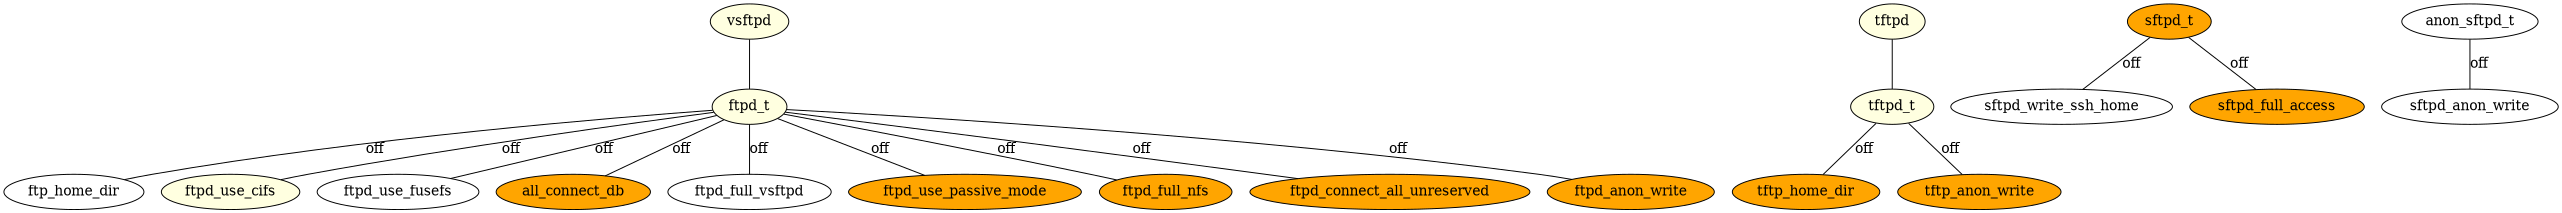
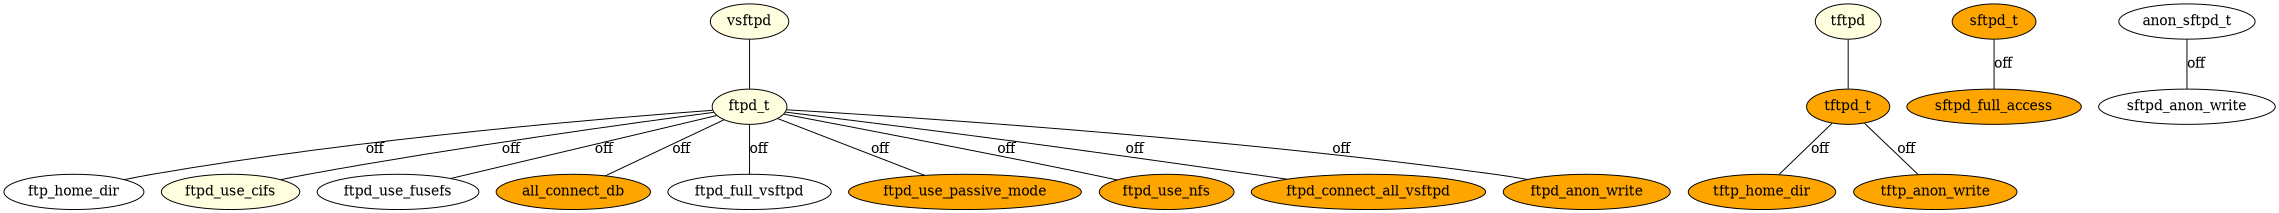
  graph {
    rankdir=TB
    node [fillcolor=orange style=filled]
    vsftpd [fillcolor=lightyellow]
    ftpd_t [fillcolor=lightyellow]
    ftp_home_dir [fillcolor=white]
    ftpd_use_cifs [fillcolor=lightyellow]
    ftpd_use_fusefs [fillcolor=white]
    n6 [label=all_connect_db]
    n7 [fillcolor=white label=ftpd_full_vsftpd]
    ftpd_use_passive_mode
-   ftpd_use_nfs [label=ftpd_full_nfs]
-   ftpd_connect_all_unreserved
+   ftpd_use_nfs
+   ftpd_connect_all_unreserved [label=ftpd_connect_all_vsftpd]
    ftpd_anon_write
-   tftpd_t [fillcolor=lightyellow]
+   tftpd_t
    tftp_home_dir
    tftp_anon_write
-   sftpd_write_ssh_home [fillcolor=white]
    sftpd_t
    sftpd_full_access
    anon_sftpd_t [fillcolor=white]
    sftpd_anon_write [fillcolor=white]
    tftpd [fillcolor=lightyellow]
    vsftpd -- ftpd_t
    ftpd_t -- ftp_home_dir [label=off]
    ftpd_t -- ftpd_use_cifs [label=off]
    ftpd_t -- ftpd_use_fusefs [label=off]
    ftpd_t -- n6 [label=off]
    ftpd_t -- n7 [label=off]
    ftpd_t -- ftpd_use_passive_mode [label=off]
    ftpd_t -- ftpd_use_nfs [label=off]
    ftpd_t -- ftpd_connect_all_unreserved [label=off]
    ftpd_t -- ftpd_anon_write [label=off]
    tftpd_t -- tftp_home_dir [label=off]
    tftpd_t -- tftp_anon_write [label=off]
-   sftpd_t -- sftpd_write_ssh_home [label=off]
    sftpd_t -- sftpd_full_access [label=off]
    anon_sftpd_t -- sftpd_anon_write [label=off]
    tftpd -- tftpd_t
  }
